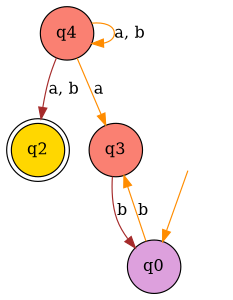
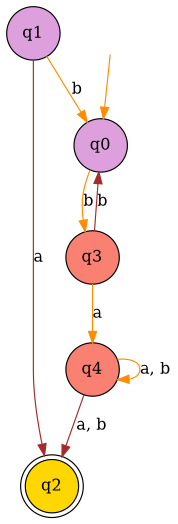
  digraph {
    node [fillcolor=plum shape=circle style=filled]
    edge [color=darkorange]
    q2 [fillcolor=gold shape=doublecircle]
+   q1
    q0
    q3 [fillcolor=salmon]
    q4 [fillcolor=salmon]
    _nil [style=invis fillcolor="" shape=""]
+   q1 -> q2 [color=brown label=a]
+   q1 -> q0 [label=b]
    q0 -> q3 [label=b]
    q3 -> q0 [color=brown label=b]
-   q4 -> q3 [label=a]
+   q3 -> q4 [label=a]
    q4 -> q2 [color=brown label="a, b"]
    q4 -> q4 [label="a, b"]
    _nil -> q0
  }
